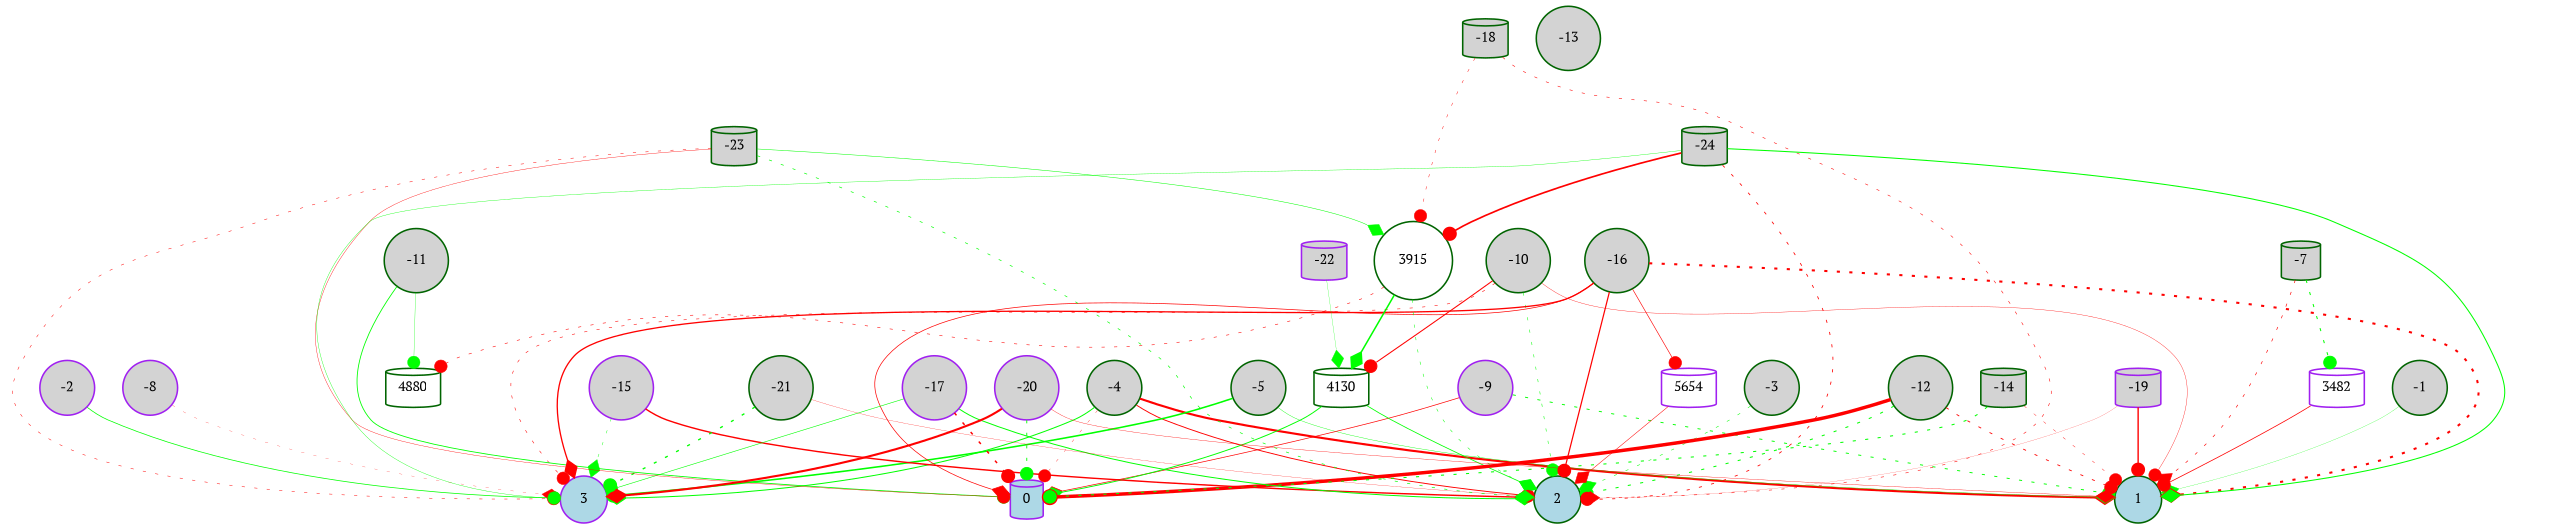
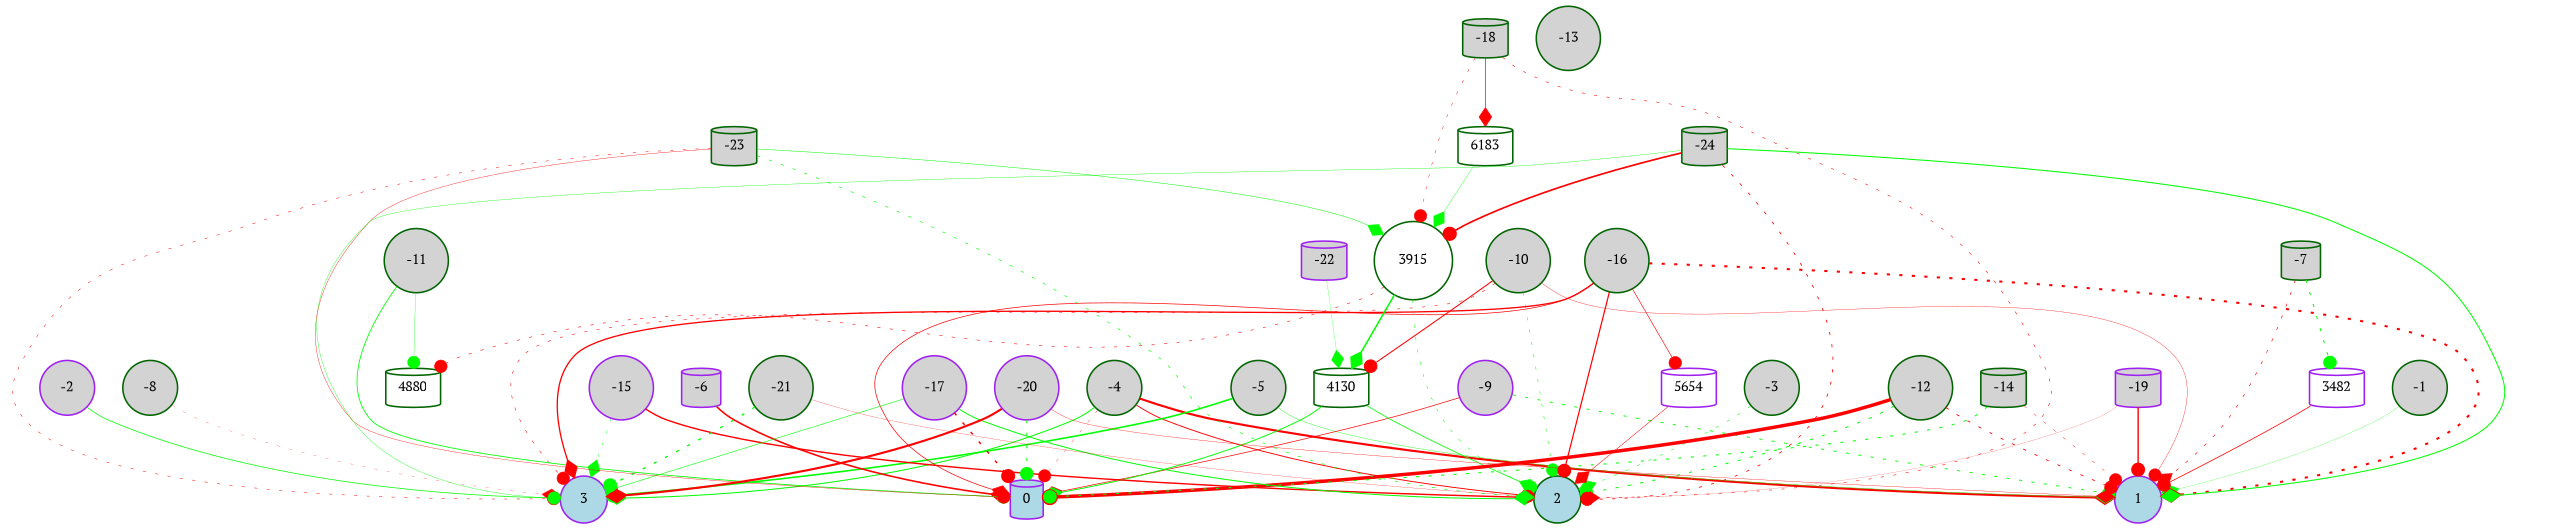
  digraph {
    fontname="PT Serif"
    node [color=darkgreen fillcolor=lightgray fontname="PT Serif" fontsize=9 shape=circle style=filled]
    edge [arrowhead=dot color=red fontname="PT Serif" style=solid]
    -1 [height=0.2 width=0.2]
-   1 [fillcolor=lightblue height=0.2 width=0.2]
+   1 [color=purple fillcolor=lightblue height=0.2 width=0.2]
    -2 [color=purple height=0.2 width=0.2]
    3 [color=purple fillcolor=lightblue height=0.2 width=0.2]
    -3 [height=0.2 width=0.2]
    2 [fillcolor=lightblue height=0.2 width=0.2]
    -4 [height=0.2 width=0.2]
    0 [color=purple fillcolor=lightblue height=0.2 shape=cylinder width=0.2]
    -5 [height=0.2 width=0.2]
+   -6 [color=purple height=0.2 shape=cylinder width=0.2]
    -7 [height=0.2 shape=cylinder width=0.2]
    3482 [color=purple fillcolor=white height=0.2 shape=cylinder width=0.2]
-   -8 [color=purple height=0.2 width=0.2]
+   -8 [height=0.2 width=0.2]
    -9 [color=purple height=0.2 width=0.2]
    -10 [height=0.2 width=0.2]
    4130 [fillcolor=white height=0.2 shape=cylinder width=0.2]
    -11 [height=0.2 width=0.2]
    4880 [fillcolor=white height=0.2 shape=cylinder width=0.2]
    -12 [height=0.2 width=0.2]
    -13 [height=0.2 width=0.2]
    -14 [height=0.2 shape=cylinder width=0.2]
    -15 [color=purple height=0.2 width=0.2]
    -16 [height=0.2 width=0.2]
    5654 [color=purple fillcolor=white height=0.2 shape=cylinder width=0.2]
    -17 [color=purple height=0.2 width=0.2]
    -18 [height=0.2 shape=cylinder width=0.2]
+   6183 [fillcolor=white height=0.2 shape=cylinder width=0.2]
    3915 [fillcolor=white height=0.2 width=0.2]
    -19 [color=purple height=0.2 shape=cylinder width=0.2]
    -20 [color=purple height=0.2 width=0.2]
    -21 [height=0.2 width=0.2]
    -22 [color=purple height=0.2 shape=cylinder width=0.2]
    -23 [height=0.2 shape=cylinder width=0.2]
    -24 [height=0.2 shape=cylinder width=0.2]
    -1 -> 1 [arrowhead=diamond color=green penwidth=0.1555399040766788]
    -2 -> 3 [color=green penwidth=0.47240242962537504]
    -3 -> 2 [arrowhead=diamond color=green penwidth=0.3358765051294127 style=dotted]
    -4 -> 1 [arrowhead=diamond penwidth=1.368195714037229]
    -4 -> 3 [arrowhead=diamond color=green penwidth=0.645246154999481]
    -4 -> 2 [penwidth=0.5981393572716367]
    -4 -> 0 [penwidth=0.20337412664705226 style=dotted]
    -5 -> 1 [arrowhead=diamond color=green penwidth=0.24360897233693343]
    -5 -> 3 [color=green penwidth=1.003712751909357]
+   -6 -> 0 [arrowhead=diamond penwidth=1.014538182163671]
    -7 -> 1 [arrowhead=diamond penwidth=0.4124502623989519 style=dotted]
    -7 -> 3482 [color=green penwidth=0.6377041181485402 style=dotted]
    3482 -> 1 [penwidth=0.48503741458272187]
    -8 -> 3 [arrowhead=diamond penwidth=0.14916024556973229 style=dotted]
    -9 -> 1 [color=green penwidth=0.5959124610361742 style=dotted]
    -9 -> 0 [arrowhead=diamond penwidth=0.4466358098992884]
    -10 -> 1 [penwidth=0.21884261993285653]
    -10 -> 3 [penwidth=0.34757846478814797 style=dotted]
    -10 -> 2 [color=green penwidth=0.32863653038853047 style=dotted]
    -10 -> 4130 [penwidth=0.6671952755109385]
    4130 -> 2 [arrowhead=diamond color=green penwidth=0.5096966597206187]
    4130 -> 0 [arrowhead=diamond color=green penwidth=0.6082835531610941]
    -11 -> 0 [color=green penwidth=0.5347598216869102]
    -11 -> 4880 [color=green penwidth=0.19876536302093606]
    -12 -> 1 [penwidth=0.553732138377646 style=dotted]
    -12 -> 2 [color=green penwidth=0.6518042090831958 style=dotted]
    -12 -> 0 [penwidth=2.2146324360605365]
    -14 -> 1 [penwidth=0.25374218099938395 style=dotted]
    -14 -> 0 [color=green penwidth=0.6577055795252635 style=dotted]
    -15 -> 3 [arrowhead=diamond color=green penwidth=0.2681367749061673 style=dotted]
    -15 -> 2 [arrowhead=diamond penwidth=0.9020407522186932]
    -16 -> 1 [arrowhead=diamond penwidth=1.319861401818578 style=dotted]
    -16 -> 3 [arrowhead=diamond penwidth=0.8398383657527239]
    -16 -> 2 [penwidth=0.7777613253445909]
    -16 -> 0 [arrowhead=diamond penwidth=0.44774693392647713]
    -16 -> 5654 [penwidth=0.400744076998518]
    5654 -> 2 [arrowhead=diamond penwidth=0.32057805863644334]
    -17 -> 3 [color=green penwidth=0.368851020598971]
    -17 -> 2 [arrowhead=diamond color=green penwidth=0.6245693150760842]
    -17 -> 0 [penwidth=0.9511519192454473 style=dotted]
    -18 -> 2 [arrowhead=diamond penwidth=0.3554548253993126 style=dotted]
+   -18 -> 6183 [arrowhead=diamond penwidth=0.4521755835588377]
    -18 -> 3915 [penwidth=0.280673696482424 style=dotted]
-   3915 -> 2 [arrowhead=diamond color=green penwidth=0.32334361388682803 style=dotted]
+   6183 -> 3915 [arrowhead=diamond color=green penwidth=0.2241535569859953]
+   3915 -> 2 [color=green penwidth=0.32334361388682803 style=dotted]
    3915 -> 4130 [arrowhead=diamond color=green penwidth=0.970598757219845]
    3915 -> 4880 [penwidth=0.36141979646987865 style=dotted]
    -19 -> 1 [penwidth=0.8889480463344925]
    -19 -> 2 [penwidth=0.10808386942339623]
    -20 -> 1 [arrowhead=diamond penwidth=0.21900725578415742]
    -20 -> 3 [arrowhead=diamond penwidth=1.3472188005051298]
    -20 -> 0 [color=green penwidth=0.5721824536127367 style=dotted]
    -21 -> 3 [color=green penwidth=0.8579768598164624 style=dotted]
    -21 -> 2 [penwidth=0.15592323474388664]
    -22 -> 4130 [arrowhead=diamond color=green penwidth=0.15454215474105887]
    -23 -> 3 [penwidth=0.3112285270446248 style=dotted]
    -23 -> 2 [arrowhead=diamond color=green penwidth=0.42348340219932123 style=dotted]
    -23 -> 0 [penwidth=0.23735002664433547]
    -23 -> 3915 [arrowhead=diamond color=green penwidth=0.31357590858588524]
    -24 -> 1 [arrowhead=diamond color=green penwidth=0.6585130729621148]
    -24 -> 3 [color=green penwidth=0.23330316599083412]
    -24 -> 2 [penwidth=0.5231382302017091 style=dotted]
    -24 -> 3915 [penwidth=1.0767238661809386]
  }
